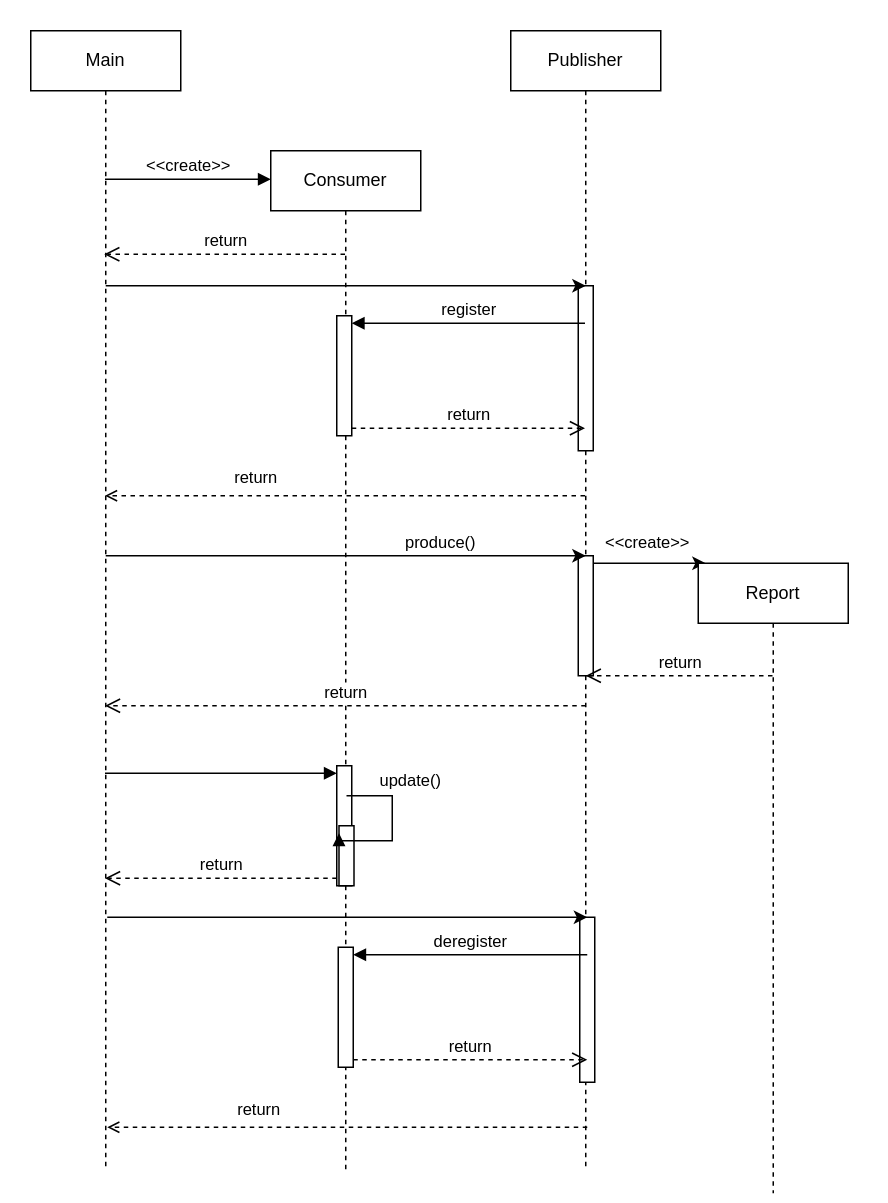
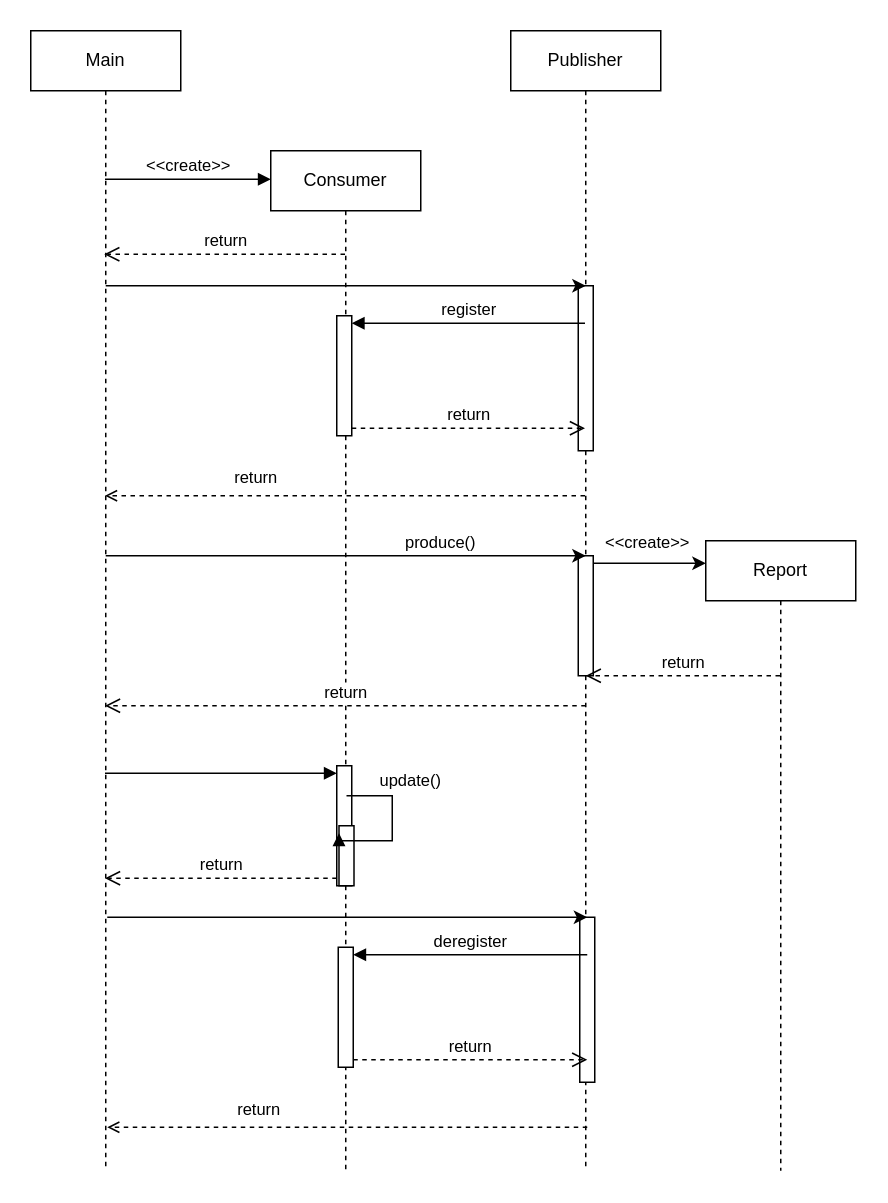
  <mxCell id="0" />
  <mxCell id="1" parent="0" />
  <mxCell id="2" value="Main" style="shape=umlLifeline;perimeter=lifelinePerimeter;whiteSpace=wrap;html=1;container=1;dropTarget=0;collapsible=0;recursiveResize=0;outlineConnect=0;portConstraint=eastwest;newEdgeStyle={&quot;curved&quot;:0,&quot;rounded&quot;:0};" vertex="1" parent="1"><mxGeometry x="20" y="20" width="100" height="760" as="geometry" /></mxCell>
  <mxCell id="3" value="Consumer" style="shape=umlLifeline;perimeter=lifelinePerimeter;whiteSpace=wrap;html=1;container=1;dropTarget=0;collapsible=0;recursiveResize=0;outlineConnect=0;portConstraint=eastwest;newEdgeStyle={&quot;curved&quot;:0,&quot;rounded&quot;:0};size=40;" vertex="1" parent="1"><mxGeometry x="180" y="100" width="100" height="680" as="geometry" /></mxCell>
  <mxCell id="4" value="&amp;lt;&amp;lt;create&amp;gt;&amp;gt;" style="html=1;verticalAlign=bottom;endArrow=block;curved=0;rounded=0;entryX=0;entryY=0;entryDx=0;entryDy=5;" edge="1" parent="3"><mxGeometry relative="1" as="geometry"><mxPoint x="-110.5" y="19" as="sourcePoint" /><mxPoint y="19" as="targetPoint" /></mxGeometry></mxCell>
  <mxCell id="5" value="return" style="html=1;verticalAlign=bottom;endArrow=open;dashed=1;endSize=8;curved=0;rounded=0;" edge="1" parent="3"><mxGeometry relative="1" as="geometry"><mxPoint x="-111" y="69" as="targetPoint" /><mxPoint x="49.5" y="69" as="sourcePoint" /></mxGeometry></mxCell>
  <mxCell id="6" value="" style="html=1;points=[[0,0,0,0,5],[0,1,0,0,-5],[1,0,0,0,5],[1,1,0,0,-5]];perimeter=orthogonalPerimeter;outlineConnect=0;targetShapes=umlLifeline;portConstraint=eastwest;newEdgeStyle={&quot;curved&quot;:0,&quot;rounded&quot;:0};" vertex="1" parent="3"><mxGeometry x="44" y="110" width="10" height="80" as="geometry" /></mxCell>
  <mxCell id="7" value="" style="html=1;points=[[0,0,0,0,5],[0,1,0,0,-5],[1,0,0,0,5],[1,1,0,0,-5]];perimeter=orthogonalPerimeter;outlineConnect=0;targetShapes=umlLifeline;portConstraint=eastwest;newEdgeStyle={&quot;curved&quot;:0,&quot;rounded&quot;:0};" vertex="1" parent="3"><mxGeometry x="44" y="410" width="10" height="80" as="geometry" /></mxCell>
  <mxCell id="8" value="" style="html=1;points=[[0,0,0,0,5],[0,1,0,0,-5],[1,0,0,0,5],[1,1,0,0,-5]];perimeter=orthogonalPerimeter;outlineConnect=0;targetShapes=umlLifeline;portConstraint=eastwest;newEdgeStyle={&quot;curved&quot;:0,&quot;rounded&quot;:0};" vertex="1" parent="3"><mxGeometry x="45.5" y="450" width="10" height="40" as="geometry" /></mxCell>
  <mxCell id="9" value="update()" style="html=1;align=left;spacingLeft=2;endArrow=block;rounded=0;edgeStyle=orthogonalEdgeStyle;curved=0;rounded=0;entryX=0;entryY=0;entryDx=0;entryDy=5;entryPerimeter=0;" edge="1" target="8" parent="3"><mxGeometry x="-0.643" y="10" relative="1" as="geometry"><mxPoint x="50.5" y="430" as="sourcePoint" /><Array as="points"><mxPoint x="81" y="430" /><mxPoint x="81" y="460" /><mxPoint x="46" y="460" /></Array><mxPoint x="-140" y="460" as="targetPoint" /><mxPoint as="offset" /></mxGeometry></mxCell>
  <mxCell id="10" value="Publisher" style="shape=umlLifeline;perimeter=lifelinePerimeter;whiteSpace=wrap;html=1;container=1;dropTarget=0;collapsible=0;recursiveResize=0;outlineConnect=0;portConstraint=eastwest;newEdgeStyle={&quot;curved&quot;:0,&quot;rounded&quot;:0};" vertex="1" parent="1"><mxGeometry x="340" y="20" width="100" height="760" as="geometry" /></mxCell>
  <mxCell id="11" value="" style="html=1;points=[[0,0,0,0,5],[0,1,0,0,-5],[1,0,0,0,5],[1,1,0,0,-5]];perimeter=orthogonalPerimeter;outlineConnect=0;targetShapes=umlLifeline;portConstraint=eastwest;newEdgeStyle={&quot;curved&quot;:0,&quot;rounded&quot;:0};" vertex="1" parent="10"><mxGeometry x="45" y="170" width="10" height="110" as="geometry" /></mxCell>
  <mxCell id="12" style="edgeStyle=orthogonalEdgeStyle;rounded=0;orthogonalLoop=1;jettySize=auto;html=1;curved=0;exitX=1;exitY=0;exitDx=0;exitDy=5;exitPerimeter=0;" edge="1" parent="10" source="14"><mxGeometry relative="1" as="geometry"><mxPoint x="130" y="355" as="targetPoint" /></mxGeometry></mxCell>
  <mxCell id="13" value="&amp;lt;&amp;lt;create&amp;gt;&amp;gt;" style="edgeLabel;html=1;align=center;verticalAlign=middle;resizable=0;points=[];" vertex="1" connectable="0" parent="12"><mxGeometry x="-0.391" y="2" relative="1" as="geometry"><mxPoint x="12" y="-13" as="offset" /></mxGeometry></mxCell>
  <mxCell id="14" value="" style="html=1;points=[[0,0,0,0,5],[0,1,0,0,-5],[1,0,0,0,5],[1,1,0,0,-5]];perimeter=orthogonalPerimeter;outlineConnect=0;targetShapes=umlLifeline;portConstraint=eastwest;newEdgeStyle={&quot;curved&quot;:0,&quot;rounded&quot;:0};" vertex="1" parent="10"><mxGeometry x="45" y="350" width="10" height="80" as="geometry" /></mxCell>
  <mxCell id="15" value="" style="html=1;points=[[0,0,0,0,5],[0,1,0,0,-5],[1,0,0,0,5],[1,1,0,0,-5]];perimeter=orthogonalPerimeter;outlineConnect=0;targetShapes=umlLifeline;portConstraint=eastwest;newEdgeStyle={&quot;curved&quot;:0,&quot;rounded&quot;:0};" vertex="1" parent="10"><mxGeometry x="-115" y="611" width="10" height="80" as="geometry" /></mxCell>
  <mxCell id="16" value="" style="html=1;points=[[0,0,0,0,5],[0,1,0,0,-5],[1,0,0,0,5],[1,1,0,0,-5]];perimeter=orthogonalPerimeter;outlineConnect=0;targetShapes=umlLifeline;portConstraint=eastwest;newEdgeStyle={&quot;curved&quot;:0,&quot;rounded&quot;:0};" vertex="1" parent="10"><mxGeometry x="46" y="591" width="10" height="110" as="geometry" /></mxCell>
  <mxCell id="17" style="edgeStyle=orthogonalEdgeStyle;rounded=0;orthogonalLoop=1;jettySize=auto;html=1;curved=0;dashed=1;endArrow=open;endFill=0;" edge="1" parent="10"><mxGeometry relative="1" as="geometry"><mxPoint x="51" y="731" as="sourcePoint" /><mxPoint x="-269" y="731" as="targetPoint" /><Array as="points"><mxPoint x="-189" y="731" /><mxPoint x="-189" y="731" /></Array></mxGeometry></mxCell>
  <mxCell id="18" value="return" style="edgeLabel;html=1;align=center;verticalAlign=middle;resizable=0;points=[];" vertex="1" connectable="0" parent="17"><mxGeometry x="0.384" y="4" relative="1" as="geometry"><mxPoint x="1" y="-17" as="offset" /></mxGeometry></mxCell>
  <mxCell id="19" style="edgeStyle=orthogonalEdgeStyle;rounded=0;orthogonalLoop=1;jettySize=auto;html=1;curved=0;" edge="1" parent="10"><mxGeometry relative="1" as="geometry"><mxPoint x="-269" y="591" as="sourcePoint" /><mxPoint x="51" y="591" as="targetPoint" /><Array as="points"><mxPoint x="-269" y="591" /><mxPoint x="51" y="591" /></Array></mxGeometry></mxCell>
  <mxCell id="20" value="deregister" style="html=1;verticalAlign=bottom;endArrow=block;curved=0;rounded=0;entryX=1;entryY=0;entryDx=0;entryDy=5;entryPerimeter=0;" edge="1" target="15" parent="10"><mxGeometry relative="1" as="geometry"><mxPoint x="51" y="616" as="sourcePoint" /></mxGeometry></mxCell>
  <mxCell id="21" value="return" style="html=1;verticalAlign=bottom;endArrow=open;dashed=1;endSize=8;curved=0;rounded=0;exitX=1;exitY=1;exitDx=0;exitDy=-5;exitPerimeter=0;" edge="1" source="15" parent="10"><mxGeometry relative="1" as="geometry"><mxPoint x="51" y="686" as="targetPoint" /><mxPoint x="-119" y="681" as="sourcePoint" /></mxGeometry></mxCell>
- <mxCell id="22" value="Report" style="shape=umlLifeline;perimeter=lifelinePerimeter;whiteSpace=wrap;html=1;container=1;dropTarget=0;collapsible=0;recursiveResize=0;outlineConnect=0;portConstraint=eastwest;newEdgeStyle={&quot;curved&quot;:0,&quot;rounded&quot;:0};" vertex="1" parent="1"><mxGeometry x="465" y="375" width="100" height="420" as="geometry" /></mxCell>
+ <mxCell id="22" value="Report" style="shape=umlLifeline;perimeter=lifelinePerimeter;whiteSpace=wrap;html=1;container=1;dropTarget=0;collapsible=0;recursiveResize=0;outlineConnect=0;portConstraint=eastwest;newEdgeStyle={&quot;curved&quot;:0,&quot;rounded&quot;:0};" vertex="1" parent="1"><mxGeometry x="470" y="360" width="100" height="420" as="geometry" /></mxCell>
  <mxCell id="23" style="edgeStyle=orthogonalEdgeStyle;rounded=0;orthogonalLoop=1;jettySize=auto;html=1;curved=0;" edge="1" parent="1" source="10"><mxGeometry relative="1" as="geometry"><mxPoint x="470" y="250" as="sourcePoint" /><mxPoint x="389.5" y="250" as="targetPoint" /><Array as="points"><mxPoint x="430" y="270" /></Array></mxGeometry></mxCell>
  <mxCell id="24" style="edgeStyle=orthogonalEdgeStyle;rounded=0;orthogonalLoop=1;jettySize=auto;html=1;curved=0;dashed=1;endArrow=open;endFill=0;" edge="1" parent="1" source="10" target="2"><mxGeometry relative="1" as="geometry"><Array as="points"><mxPoint x="150" y="330" /><mxPoint x="150" y="330" /></Array></mxGeometry></mxCell>
  <mxCell id="25" value="return" style="edgeLabel;html=1;align=center;verticalAlign=middle;resizable=0;points=[];" vertex="1" connectable="0" parent="24"><mxGeometry x="0.384" y="4" relative="1" as="geometry"><mxPoint x="1" y="-17" as="offset" /></mxGeometry></mxCell>
  <mxCell id="26" style="edgeStyle=orthogonalEdgeStyle;rounded=0;orthogonalLoop=1;jettySize=auto;html=1;curved=0;" edge="1" parent="1"><mxGeometry relative="1" as="geometry"><mxPoint x="70" y="190" as="sourcePoint" /><mxPoint x="390" y="190" as="targetPoint" /><Array as="points"><mxPoint x="70" y="190" /><mxPoint x="390" y="190" /></Array></mxGeometry></mxCell>
  <mxCell id="27" value="register" style="html=1;verticalAlign=bottom;endArrow=block;curved=0;rounded=0;entryX=1;entryY=0;entryDx=0;entryDy=5;entryPerimeter=0;" edge="1" target="6" parent="1" source="10"><mxGeometry relative="1" as="geometry"><mxPoint x="154" y="215" as="sourcePoint" /></mxGeometry></mxCell>
  <mxCell id="28" value="return" style="html=1;verticalAlign=bottom;endArrow=open;dashed=1;endSize=8;curved=0;rounded=0;exitX=1;exitY=1;exitDx=0;exitDy=-5;exitPerimeter=0;" edge="1" source="6" parent="1" target="10"><mxGeometry relative="1" as="geometry"><mxPoint x="154" y="285" as="targetPoint" /><mxPoint x="220" y="280" as="sourcePoint" /></mxGeometry></mxCell>
  <mxCell id="29" style="edgeStyle=orthogonalEdgeStyle;rounded=0;orthogonalLoop=1;jettySize=auto;html=1;curved=0;" edge="1" parent="1"><mxGeometry relative="1" as="geometry"><mxPoint x="70" y="370" as="sourcePoint" /><mxPoint x="390" y="370" as="targetPoint" /><Array as="points"><mxPoint x="70" y="370" /><mxPoint x="390" y="370" /></Array></mxGeometry></mxCell>
  <mxCell id="30" value="produce()" style="edgeLabel;html=1;align=center;verticalAlign=middle;resizable=0;points=[];" vertex="1" connectable="0" parent="29"><mxGeometry x="0.362" y="8" relative="1" as="geometry"><mxPoint x="4" y="-2" as="offset" /></mxGeometry></mxCell>
  <mxCell id="31" value="return" style="html=1;verticalAlign=bottom;endArrow=open;dashed=1;endSize=8;curved=0;rounded=0;" edge="1" parent="1" source="22"><mxGeometry relative="1" as="geometry"><mxPoint x="470" y="450" as="sourcePoint" /><mxPoint x="390" y="450" as="targetPoint" /></mxGeometry></mxCell>
  <mxCell id="32" value="return" style="html=1;verticalAlign=bottom;endArrow=open;dashed=1;endSize=8;curved=0;rounded=0;" edge="1" parent="1" target="2"><mxGeometry relative="1" as="geometry"><mxPoint x="390" y="470" as="sourcePoint" /><mxPoint x="260" y="470" as="targetPoint" /></mxGeometry></mxCell>
  <mxCell id="33" value="" style="html=1;verticalAlign=bottom;endArrow=block;curved=0;rounded=0;entryX=0;entryY=0;entryDx=0;entryDy=5;" edge="1" target="7" parent="1" source="2"><mxGeometry relative="1" as="geometry"><mxPoint x="154" y="515" as="sourcePoint" /></mxGeometry></mxCell>
  <mxCell id="34" value="return" style="html=1;verticalAlign=bottom;endArrow=open;dashed=1;endSize=8;curved=0;rounded=0;exitX=0;exitY=1;exitDx=0;exitDy=-5;" edge="1" source="7" parent="1" target="2"><mxGeometry relative="1" as="geometry"><mxPoint x="154" y="585" as="targetPoint" /></mxGeometry></mxCell>
